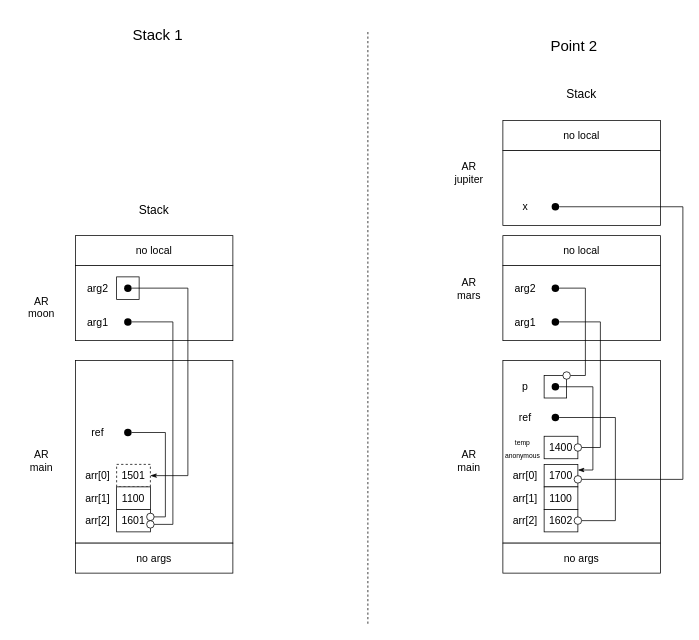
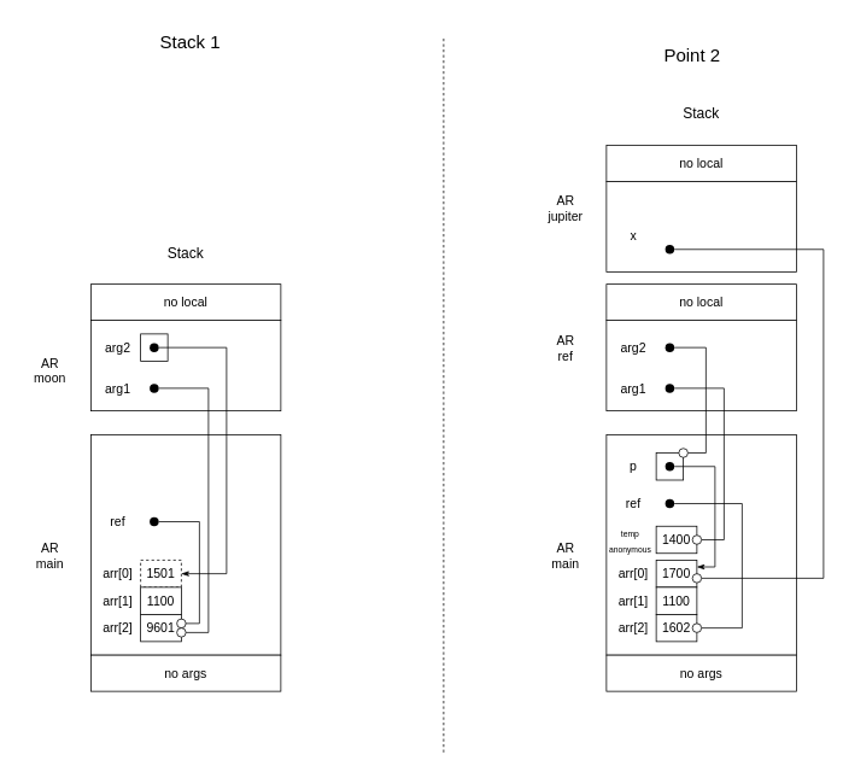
  <mxCell id="0" />
  <mxCell id="1" parent="0" />
  <mxCell id="2" value="&lt;font style=&quot;font-size: 20px&quot;&gt;Stack 1&lt;/font&gt;" style="text;html=1;strokeColor=none;fillColor=none;align=center;verticalAlign=middle;whiteSpace=wrap;rounded=0;fontSize=14;" vertex="1" parent="1"><mxGeometry x="160" y="20" width="100" height="50" as="geometry" /></mxCell>
  <mxCell id="3" value="&lt;font style=&quot;font-size: 16px&quot;&gt;Stack&lt;/font&gt;" style="text;html=1;strokeColor=none;fillColor=none;align=center;verticalAlign=middle;whiteSpace=wrap;rounded=0;fontSize=14;" vertex="1" parent="1"><mxGeometry x="175" y="263.5" width="60" height="30" as="geometry" /></mxCell>
  <mxCell id="4" value="&lt;font style=&quot;font-size: 14px&quot;&gt;AR&lt;br&gt;main&lt;br&gt;&lt;/font&gt;" style="text;html=1;strokeColor=none;fillColor=none;align=center;verticalAlign=middle;whiteSpace=wrap;rounded=0;fontSize=14;" vertex="1" parent="1"><mxGeometry x="30" y="583.5" width="50" height="60" as="geometry" /></mxCell>
  <mxCell id="5" value="" style="rounded=0;whiteSpace=wrap;html=1;fontSize=14;" vertex="1" parent="1"><mxGeometry x="100" y="480" width="210" height="243.5" as="geometry" /></mxCell>
  <mxCell id="6" value="no args" style="rounded=0;whiteSpace=wrap;html=1;fontSize=14;" vertex="1" parent="1"><mxGeometry x="100" y="723.5" width="210" height="40" as="geometry" /></mxCell>
  <mxCell id="7" value="1501" style="rounded=0;whiteSpace=wrap;html=1;fontSize=14;dashed=1;" vertex="1" parent="1"><mxGeometry x="155" y="618.5" width="45" height="30" as="geometry" /></mxCell>
  <mxCell id="8" value="arr[0]" style="text;html=1;strokeColor=none;fillColor=none;align=center;verticalAlign=middle;whiteSpace=wrap;rounded=0;fontSize=14;" vertex="1" parent="1"><mxGeometry x="110" y="623.5" width="40" height="20" as="geometry" /></mxCell>
  <mxCell id="9" value="1100" style="rounded=0;whiteSpace=wrap;html=1;fontSize=14;" vertex="1" parent="1"><mxGeometry x="155" y="648.5" width="45" height="30" as="geometry" /></mxCell>
  <mxCell id="10" value="arr[1]" style="text;html=1;strokeColor=none;fillColor=none;align=center;verticalAlign=middle;whiteSpace=wrap;rounded=0;fontSize=14;" vertex="1" parent="1"><mxGeometry x="110" y="653.5" width="40" height="20" as="geometry" /></mxCell>
- <mxCell id="11" value="1601" style="rounded=0;whiteSpace=wrap;html=1;fontSize=14;" vertex="1" parent="1"><mxGeometry x="155" y="678.5" width="45" height="30" as="geometry" /></mxCell>
+ <mxCell id="11" value="9601" style="rounded=0;whiteSpace=wrap;html=1;fontSize=14;" vertex="1" parent="1"><mxGeometry x="155" y="678.5" width="45" height="30" as="geometry" /></mxCell>
  <mxCell id="12" value="arr[2]" style="text;html=1;strokeColor=none;fillColor=none;align=center;verticalAlign=middle;whiteSpace=wrap;rounded=0;fontSize=14;" vertex="1" parent="1"><mxGeometry x="110" y="683.5" width="40" height="20" as="geometry" /></mxCell>
  <mxCell id="13" value="" style="endArrow=none;dashed=1;html=1;fontSize=14;" edge="1" parent="1"><mxGeometry width="50" height="50" relative="1" as="geometry"><mxPoint x="490" y="831" as="sourcePoint" /><mxPoint x="490" y="39" as="targetPoint" /></mxGeometry></mxCell>
  <mxCell id="14" value="&lt;font style=&quot;font-size: 20px&quot;&gt;Point 2&lt;/font&gt;" style="text;html=1;strokeColor=none;fillColor=none;align=center;verticalAlign=middle;whiteSpace=wrap;rounded=0;fontSize=14;" vertex="1" parent="1"><mxGeometry x="715" y="35" width="100" height="50" as="geometry" /></mxCell>
  <mxCell id="15" style="edgeStyle=orthogonalEdgeStyle;rounded=0;orthogonalLoop=1;jettySize=auto;html=1;exitX=1;exitY=0.5;exitDx=0;exitDy=0;entryX=1;entryY=0.5;entryDx=0;entryDy=0;endArrow=none;endFill=0;" edge="1" parent="1" source="16" target="18"><mxGeometry relative="1" as="geometry"><Array as="points"><mxPoint x="220" y="576" /><mxPoint x="220" y="689" /></Array></mxGeometry></mxCell>
  <mxCell id="16" value="" style="ellipse;whiteSpace=wrap;html=1;fontSize=14;strokeColor=none;fillColor=#000000;" vertex="1" parent="1"><mxGeometry x="165" y="571" width="10" height="10" as="geometry" /></mxCell>
  <mxCell id="17" value="ref" style="text;html=1;strokeColor=none;fillColor=none;align=center;verticalAlign=middle;whiteSpace=wrap;rounded=0;fontSize=14;" vertex="1" parent="1"><mxGeometry x="110" y="566" width="40" height="20" as="geometry" /></mxCell>
  <mxCell id="18" value="" style="ellipse;whiteSpace=wrap;html=1;fontSize=14;strokeColor=default;fillColor=#FFFFFF;" vertex="1" parent="1"><mxGeometry x="195" y="683.5" width="10" height="10" as="geometry" /></mxCell>
  <mxCell id="19" value="" style="rounded=0;whiteSpace=wrap;html=1;fontSize=14;" vertex="1" parent="1"><mxGeometry x="100" y="353.5" width="210" height="100" as="geometry" /></mxCell>
  <mxCell id="20" value="no local" style="rounded=0;whiteSpace=wrap;html=1;fontSize=14;" vertex="1" parent="1"><mxGeometry x="100" y="313.5" width="210" height="40" as="geometry" /></mxCell>
  <mxCell id="21" value="&lt;font style=&quot;font-size: 14px&quot;&gt;AR&lt;br&gt;moon&lt;br&gt;&lt;/font&gt;" style="text;html=1;strokeColor=none;fillColor=none;align=center;verticalAlign=middle;whiteSpace=wrap;rounded=0;fontSize=14;" vertex="1" parent="1"><mxGeometry x="20" y="378.5" width="70" height="60" as="geometry" /></mxCell>
  <mxCell id="22" style="edgeStyle=orthogonalEdgeStyle;rounded=0;orthogonalLoop=1;jettySize=auto;html=1;exitX=1;exitY=0.5;exitDx=0;exitDy=0;entryX=1;entryY=0.5;entryDx=0;entryDy=0;endArrow=none;endFill=0;" edge="1" parent="1" source="23" target="67"><mxGeometry relative="1" as="geometry"><Array as="points"><mxPoint x="230" y="429" /><mxPoint x="230" y="699" /></Array></mxGeometry></mxCell>
  <mxCell id="23" value="" style="ellipse;whiteSpace=wrap;html=1;fontSize=14;strokeColor=none;fillColor=#000000;" vertex="1" parent="1"><mxGeometry x="165" y="423.5" width="10" height="10" as="geometry" /></mxCell>
  <mxCell id="24" value="arg1" style="text;html=1;strokeColor=none;fillColor=none;align=center;verticalAlign=middle;whiteSpace=wrap;rounded=0;fontSize=14;" vertex="1" parent="1"><mxGeometry x="110" y="418.5" width="40" height="20" as="geometry" /></mxCell>
  <mxCell id="25" value="" style="rounded=0;whiteSpace=wrap;html=1;fontSize=14;" vertex="1" parent="1"><mxGeometry x="155" y="368.5" width="30" height="30" as="geometry" /></mxCell>
  <mxCell id="26" style="edgeStyle=orthogonalEdgeStyle;rounded=0;orthogonalLoop=1;jettySize=auto;html=1;exitX=1;exitY=0.5;exitDx=0;exitDy=0;entryX=1;entryY=0.5;entryDx=0;entryDy=0;endArrow=classicThin;endFill=1;" edge="1" parent="1" source="27" target="7"><mxGeometry relative="1" as="geometry"><Array as="points"><mxPoint x="250" y="383" /><mxPoint x="250" y="633" /></Array></mxGeometry></mxCell>
  <mxCell id="27" value="" style="ellipse;whiteSpace=wrap;html=1;fontSize=14;strokeColor=none;fillColor=#000000;" vertex="1" parent="1"><mxGeometry x="165" y="378.5" width="10" height="10" as="geometry" /></mxCell>
  <mxCell id="28" value="arg2" style="text;html=1;strokeColor=none;fillColor=none;align=center;verticalAlign=middle;whiteSpace=wrap;rounded=0;fontSize=14;" vertex="1" parent="1"><mxGeometry x="110" y="373.5" width="40" height="20" as="geometry" /></mxCell>
  <mxCell id="29" value="&lt;font style=&quot;font-size: 16px&quot;&gt;Stack&lt;/font&gt;" style="text;html=1;strokeColor=none;fillColor=none;align=center;verticalAlign=middle;whiteSpace=wrap;rounded=0;fontSize=14;" vertex="1" parent="1"><mxGeometry x="745" y="110" width="60" height="30" as="geometry" /></mxCell>
  <mxCell id="30" value="&lt;font style=&quot;font-size: 14px&quot;&gt;AR&lt;br&gt;main&lt;br&gt;&lt;/font&gt;" style="text;html=1;strokeColor=none;fillColor=none;align=center;verticalAlign=middle;whiteSpace=wrap;rounded=0;fontSize=14;" vertex="1" parent="1"><mxGeometry x="600" y="583.5" width="50" height="60" as="geometry" /></mxCell>
  <mxCell id="31" value="" style="rounded=0;whiteSpace=wrap;html=1;fontSize=14;" vertex="1" parent="1"><mxGeometry x="670" y="480" width="210" height="243.5" as="geometry" /></mxCell>
  <mxCell id="32" value="no args" style="rounded=0;whiteSpace=wrap;html=1;fontSize=14;" vertex="1" parent="1"><mxGeometry x="670" y="723.5" width="210" height="40" as="geometry" /></mxCell>
  <mxCell id="33" value="1700" style="rounded=0;whiteSpace=wrap;html=1;fontSize=14;" vertex="1" parent="1"><mxGeometry x="725" y="618.5" width="45" height="30" as="geometry" /></mxCell>
  <mxCell id="34" value="arr[0]" style="text;html=1;strokeColor=none;fillColor=none;align=center;verticalAlign=middle;whiteSpace=wrap;rounded=0;fontSize=14;" vertex="1" parent="1"><mxGeometry x="680" y="623.5" width="40" height="20" as="geometry" /></mxCell>
  <mxCell id="35" value="1100" style="rounded=0;whiteSpace=wrap;html=1;fontSize=14;" vertex="1" parent="1"><mxGeometry x="725" y="648.5" width="45" height="30" as="geometry" /></mxCell>
  <mxCell id="36" value="arr[1]" style="text;html=1;strokeColor=none;fillColor=none;align=center;verticalAlign=middle;whiteSpace=wrap;rounded=0;fontSize=14;" vertex="1" parent="1"><mxGeometry x="680" y="653.5" width="40" height="20" as="geometry" /></mxCell>
  <mxCell id="37" value="1602" style="rounded=0;whiteSpace=wrap;html=1;fontSize=14;" vertex="1" parent="1"><mxGeometry x="725" y="678.5" width="45" height="30" as="geometry" /></mxCell>
  <mxCell id="38" value="arr[2]" style="text;html=1;strokeColor=none;fillColor=none;align=center;verticalAlign=middle;whiteSpace=wrap;rounded=0;fontSize=14;" vertex="1" parent="1"><mxGeometry x="680" y="683.5" width="40" height="20" as="geometry" /></mxCell>
  <mxCell id="39" style="edgeStyle=orthogonalEdgeStyle;rounded=0;orthogonalLoop=1;jettySize=auto;html=1;exitX=1;exitY=0.5;exitDx=0;exitDy=0;entryX=1;entryY=0.5;entryDx=0;entryDy=0;endArrow=none;endFill=0;" edge="1" parent="1" source="40" target="42"><mxGeometry relative="1" as="geometry"><Array as="points"><mxPoint x="820" y="556" /><mxPoint x="820" y="694" /></Array></mxGeometry></mxCell>
  <mxCell id="40" value="" style="ellipse;whiteSpace=wrap;html=1;fontSize=14;strokeColor=none;fillColor=#000000;" vertex="1" parent="1"><mxGeometry x="735" y="551" width="10" height="10" as="geometry" /></mxCell>
  <mxCell id="41" value="ref" style="text;html=1;strokeColor=none;fillColor=none;align=center;verticalAlign=middle;whiteSpace=wrap;rounded=0;fontSize=14;" vertex="1" parent="1"><mxGeometry x="680" y="546" width="40" height="20" as="geometry" /></mxCell>
  <mxCell id="42" value="" style="ellipse;whiteSpace=wrap;html=1;fontSize=14;strokeColor=default;fillColor=#FFFFFF;" vertex="1" parent="1"><mxGeometry x="765" y="688.5" width="10" height="10" as="geometry" /></mxCell>
  <mxCell id="43" value="" style="rounded=0;whiteSpace=wrap;html=1;fontSize=14;" vertex="1" parent="1"><mxGeometry x="670" y="353.5" width="210" height="100" as="geometry" /></mxCell>
  <mxCell id="44" value="no local" style="rounded=0;whiteSpace=wrap;html=1;fontSize=14;" vertex="1" parent="1"><mxGeometry x="670" y="313.5" width="210" height="40" as="geometry" /></mxCell>
- <mxCell id="45" value="&lt;font style=&quot;font-size: 14px&quot;&gt;AR&lt;br&gt;mars&lt;br&gt;&lt;/font&gt;" style="text;html=1;strokeColor=none;fillColor=none;align=center;verticalAlign=middle;whiteSpace=wrap;rounded=0;fontSize=14;" vertex="1" parent="1"><mxGeometry x="590" y="353.5" width="70" height="60" as="geometry" /></mxCell>
+ <mxCell id="45" value="&lt;font style=&quot;font-size: 14px&quot;&gt;AR&lt;br&gt;ref&lt;br&gt;&lt;/font&gt;" style="text;html=1;strokeColor=none;fillColor=none;align=center;verticalAlign=middle;whiteSpace=wrap;rounded=0;fontSize=14;" vertex="1" parent="1"><mxGeometry x="590" y="353.5" width="70" height="60" as="geometry" /></mxCell>
  <mxCell id="46" style="edgeStyle=orthogonalEdgeStyle;rounded=0;orthogonalLoop=1;jettySize=auto;html=1;exitX=1;exitY=0.5;exitDx=0;exitDy=0;endArrow=none;endFill=0;entryX=1;entryY=0.5;entryDx=0;entryDy=0;" edge="1" parent="1" source="47" target="65"><mxGeometry relative="1" as="geometry"><mxPoint x="790" y="590" as="targetPoint" /><Array as="points"><mxPoint x="800" y="429" /><mxPoint x="800" y="596" /></Array></mxGeometry></mxCell>
  <mxCell id="47" value="" style="ellipse;whiteSpace=wrap;html=1;fontSize=14;strokeColor=none;fillColor=#000000;" vertex="1" parent="1"><mxGeometry x="735" y="423.5" width="10" height="10" as="geometry" /></mxCell>
  <mxCell id="48" value="arg1" style="text;html=1;strokeColor=none;fillColor=none;align=center;verticalAlign=middle;whiteSpace=wrap;rounded=0;fontSize=14;" vertex="1" parent="1"><mxGeometry x="680" y="418.5" width="40" height="20" as="geometry" /></mxCell>
  <mxCell id="49" style="edgeStyle=orthogonalEdgeStyle;rounded=0;orthogonalLoop=1;jettySize=auto;html=1;exitX=1;exitY=0.5;exitDx=0;exitDy=0;entryX=1;entryY=0.5;entryDx=0;entryDy=0;endArrow=none;endFill=0;" edge="1" parent="1" source="50" target="56"><mxGeometry relative="1" as="geometry"><Array as="points"><mxPoint x="780" y="384" /><mxPoint x="780" y="500" /></Array></mxGeometry></mxCell>
  <mxCell id="50" value="" style="ellipse;whiteSpace=wrap;html=1;fontSize=14;strokeColor=none;fillColor=#000000;" vertex="1" parent="1"><mxGeometry x="735" y="378.5" width="10" height="10" as="geometry" /></mxCell>
  <mxCell id="51" value="arg2" style="text;html=1;strokeColor=none;fillColor=none;align=center;verticalAlign=middle;whiteSpace=wrap;rounded=0;fontSize=14;" vertex="1" parent="1"><mxGeometry x="680" y="373.5" width="40" height="20" as="geometry" /></mxCell>
  <mxCell id="52" value="" style="rounded=0;whiteSpace=wrap;html=1;fontSize=14;" vertex="1" parent="1"><mxGeometry x="725" y="500" width="30" height="30" as="geometry" /></mxCell>
  <mxCell id="53" style="edgeStyle=orthogonalEdgeStyle;rounded=0;orthogonalLoop=1;jettySize=auto;html=1;exitX=1;exitY=0.5;exitDx=0;exitDy=0;entryX=1;entryY=0.25;entryDx=0;entryDy=0;endArrow=classicThin;endFill=1;" edge="1" parent="1" source="54" target="33"><mxGeometry relative="1" as="geometry"><Array as="points"><mxPoint x="790" y="515" /><mxPoint x="790" y="626" /></Array></mxGeometry></mxCell>
  <mxCell id="54" value="" style="ellipse;whiteSpace=wrap;html=1;fontSize=14;strokeColor=none;fillColor=#000000;" vertex="1" parent="1"><mxGeometry x="735" y="510" width="10" height="10" as="geometry" /></mxCell>
  <mxCell id="55" value="p" style="text;html=1;strokeColor=none;fillColor=none;align=center;verticalAlign=middle;whiteSpace=wrap;rounded=0;fontSize=14;" vertex="1" parent="1"><mxGeometry x="680" y="505" width="40" height="20" as="geometry" /></mxCell>
  <mxCell id="56" value="" style="ellipse;whiteSpace=wrap;html=1;fontSize=14;strokeColor=default;fillColor=#FFFFFF;" vertex="1" parent="1"><mxGeometry x="750" y="495" width="10" height="10" as="geometry" /></mxCell>
  <mxCell id="57" value="" style="rounded=0;whiteSpace=wrap;html=1;fontSize=14;" vertex="1" parent="1"><mxGeometry x="670" y="200" width="210" height="100" as="geometry" /></mxCell>
  <mxCell id="58" value="no local" style="rounded=0;whiteSpace=wrap;html=1;fontSize=14;" vertex="1" parent="1"><mxGeometry x="670" y="160" width="210" height="40" as="geometry" /></mxCell>
  <mxCell id="59" style="edgeStyle=orthogonalEdgeStyle;rounded=0;orthogonalLoop=1;jettySize=auto;html=1;exitX=1;exitY=0.5;exitDx=0;exitDy=0;endArrow=none;endFill=0;entryX=1;entryY=0.5;entryDx=0;entryDy=0;" edge="1" parent="1" source="60" target="66"><mxGeometry relative="1" as="geometry"><mxPoint x="790" y="634" as="targetPoint" /><Array as="points"><mxPoint x="910" y="275" /><mxPoint x="910" y="639" /><mxPoint x="775" y="639" /></Array></mxGeometry></mxCell>
  <mxCell id="60" value="" style="ellipse;whiteSpace=wrap;html=1;fontSize=14;strokeColor=none;fillColor=#000000;" vertex="1" parent="1"><mxGeometry x="735" y="270" width="10" height="10" as="geometry" /></mxCell>
- <mxCell id="61" value="x" style="text;html=1;strokeColor=none;fillColor=none;align=center;verticalAlign=middle;whiteSpace=wrap;rounded=0;fontSize=14;" vertex="1" parent="1"><mxGeometry x="680" y="265" width="40" height="20" as="geometry" /></mxCell>
+ <mxCell id="61" value="x" style="text;html=1;strokeColor=none;fillColor=none;align=center;verticalAlign=middle;whiteSpace=wrap;rounded=0;fontSize=14;" vertex="1" parent="1"><mxGeometry x="680" y="250" width="40" height="20" as="geometry" /></mxCell>
  <mxCell id="62" value="&lt;font style=&quot;font-size: 14px&quot;&gt;AR&lt;br&gt;jupiter&lt;br&gt;&lt;/font&gt;" style="text;html=1;strokeColor=none;fillColor=none;align=center;verticalAlign=middle;whiteSpace=wrap;rounded=0;fontSize=14;" vertex="1" parent="1"><mxGeometry x="590" y="200" width="70" height="60" as="geometry" /></mxCell>
  <mxCell id="63" value="1400" style="rounded=0;whiteSpace=wrap;html=1;fontSize=14;" vertex="1" parent="1"><mxGeometry x="725" y="581" width="45" height="30" as="geometry" /></mxCell>
  <mxCell id="64" value="&lt;font style=&quot;font-size: 9px&quot;&gt;temp&lt;br&gt;anonymous&lt;br&gt;&lt;/font&gt;" style="text;html=1;strokeColor=none;fillColor=none;align=center;verticalAlign=middle;whiteSpace=wrap;rounded=0;fontSize=14;" vertex="1" parent="1"><mxGeometry x="670" y="577.75" width="53" height="36.5" as="geometry" /></mxCell>
  <mxCell id="65" value="" style="ellipse;whiteSpace=wrap;html=1;fontSize=14;strokeColor=default;fillColor=#FFFFFF;" vertex="1" parent="1"><mxGeometry x="765" y="591" width="10" height="10" as="geometry" /></mxCell>
  <mxCell id="66" value="" style="ellipse;whiteSpace=wrap;html=1;fontSize=14;strokeColor=default;fillColor=#FFFFFF;" vertex="1" parent="1"><mxGeometry x="765" y="633.5" width="10" height="10" as="geometry" /></mxCell>
  <mxCell id="67" value="" style="ellipse;whiteSpace=wrap;html=1;fontSize=14;strokeColor=default;fillColor=#FFFFFF;" vertex="1" parent="1"><mxGeometry x="195" y="693.5" width="10" height="10" as="geometry" /></mxCell>
